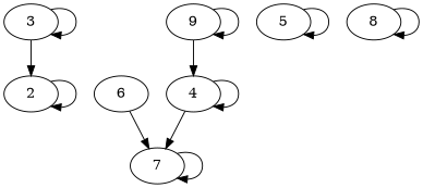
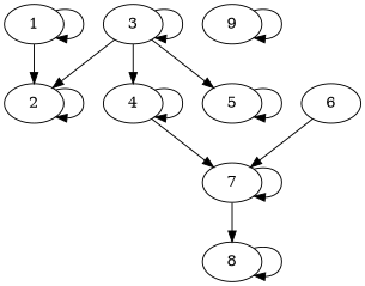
  digraph {
+   1 [props=incx]
    2 [props=incy]
    3
    4
    5
    7 [props=decx]
    6
    8 [props=decy]
    9 [props=fin]
+   1 -> 1 [updates="x+=1"]
+   1 -> 2 [updates="y+=1"]
    2 -> 2 [updates="y+=1"]
    3 -> 2 [guards="[x=4321,y=1234]"]
    3 -> 3 [updates="z+=1"]
-   9 -> 4 [guards="[y-x-z=0]"]
+   3 -> 4 [guards="[y-x-z=0]"]
+   3 -> 5 [guards="[x-y-z=0]"]
    4 -> 4 [updates="x+=1,y-=1,z-=1"]
    4 -> 7 [guards="[z=0]"]
    5 -> 5 [updates="y+=1,x-=1,z-=1"]
    7 -> 7 [updates="x-=1"]
+   7 -> 8 [updates="y-=1"]
    6 -> 7 [updates="x-=1"]
    8 -> 8 [updates="y-=1"]
    9 -> 9
  }
